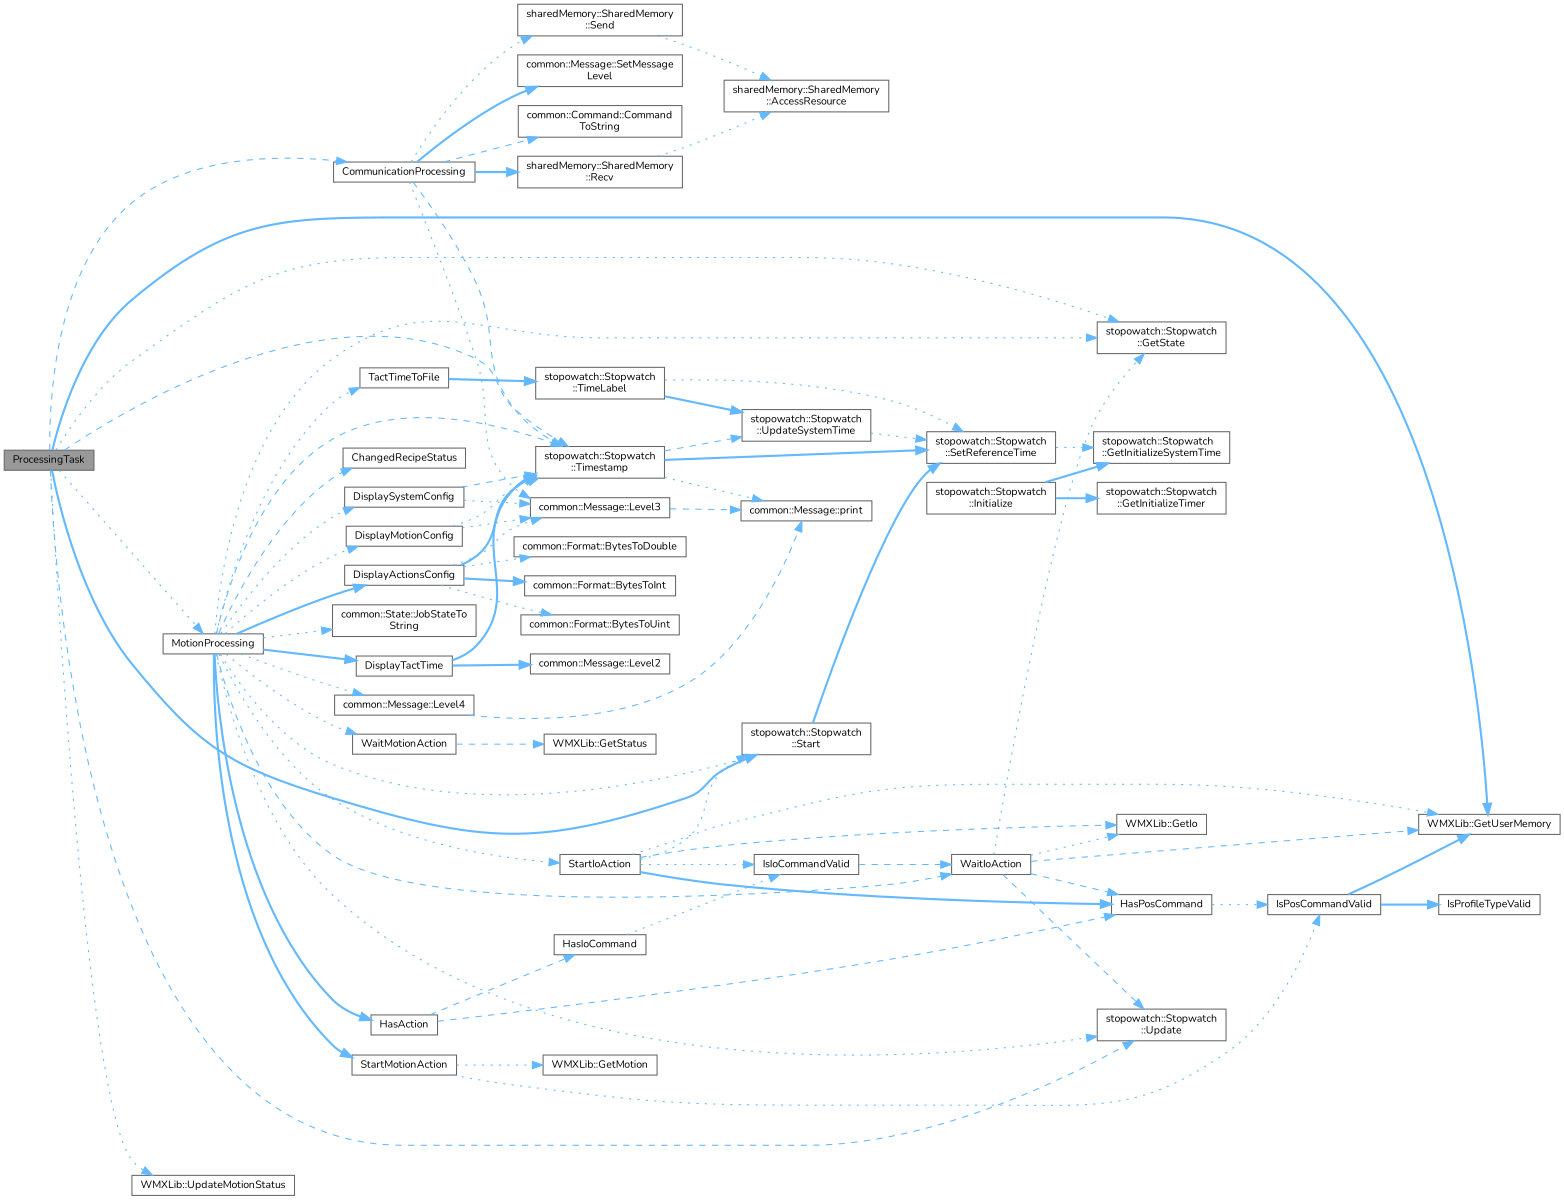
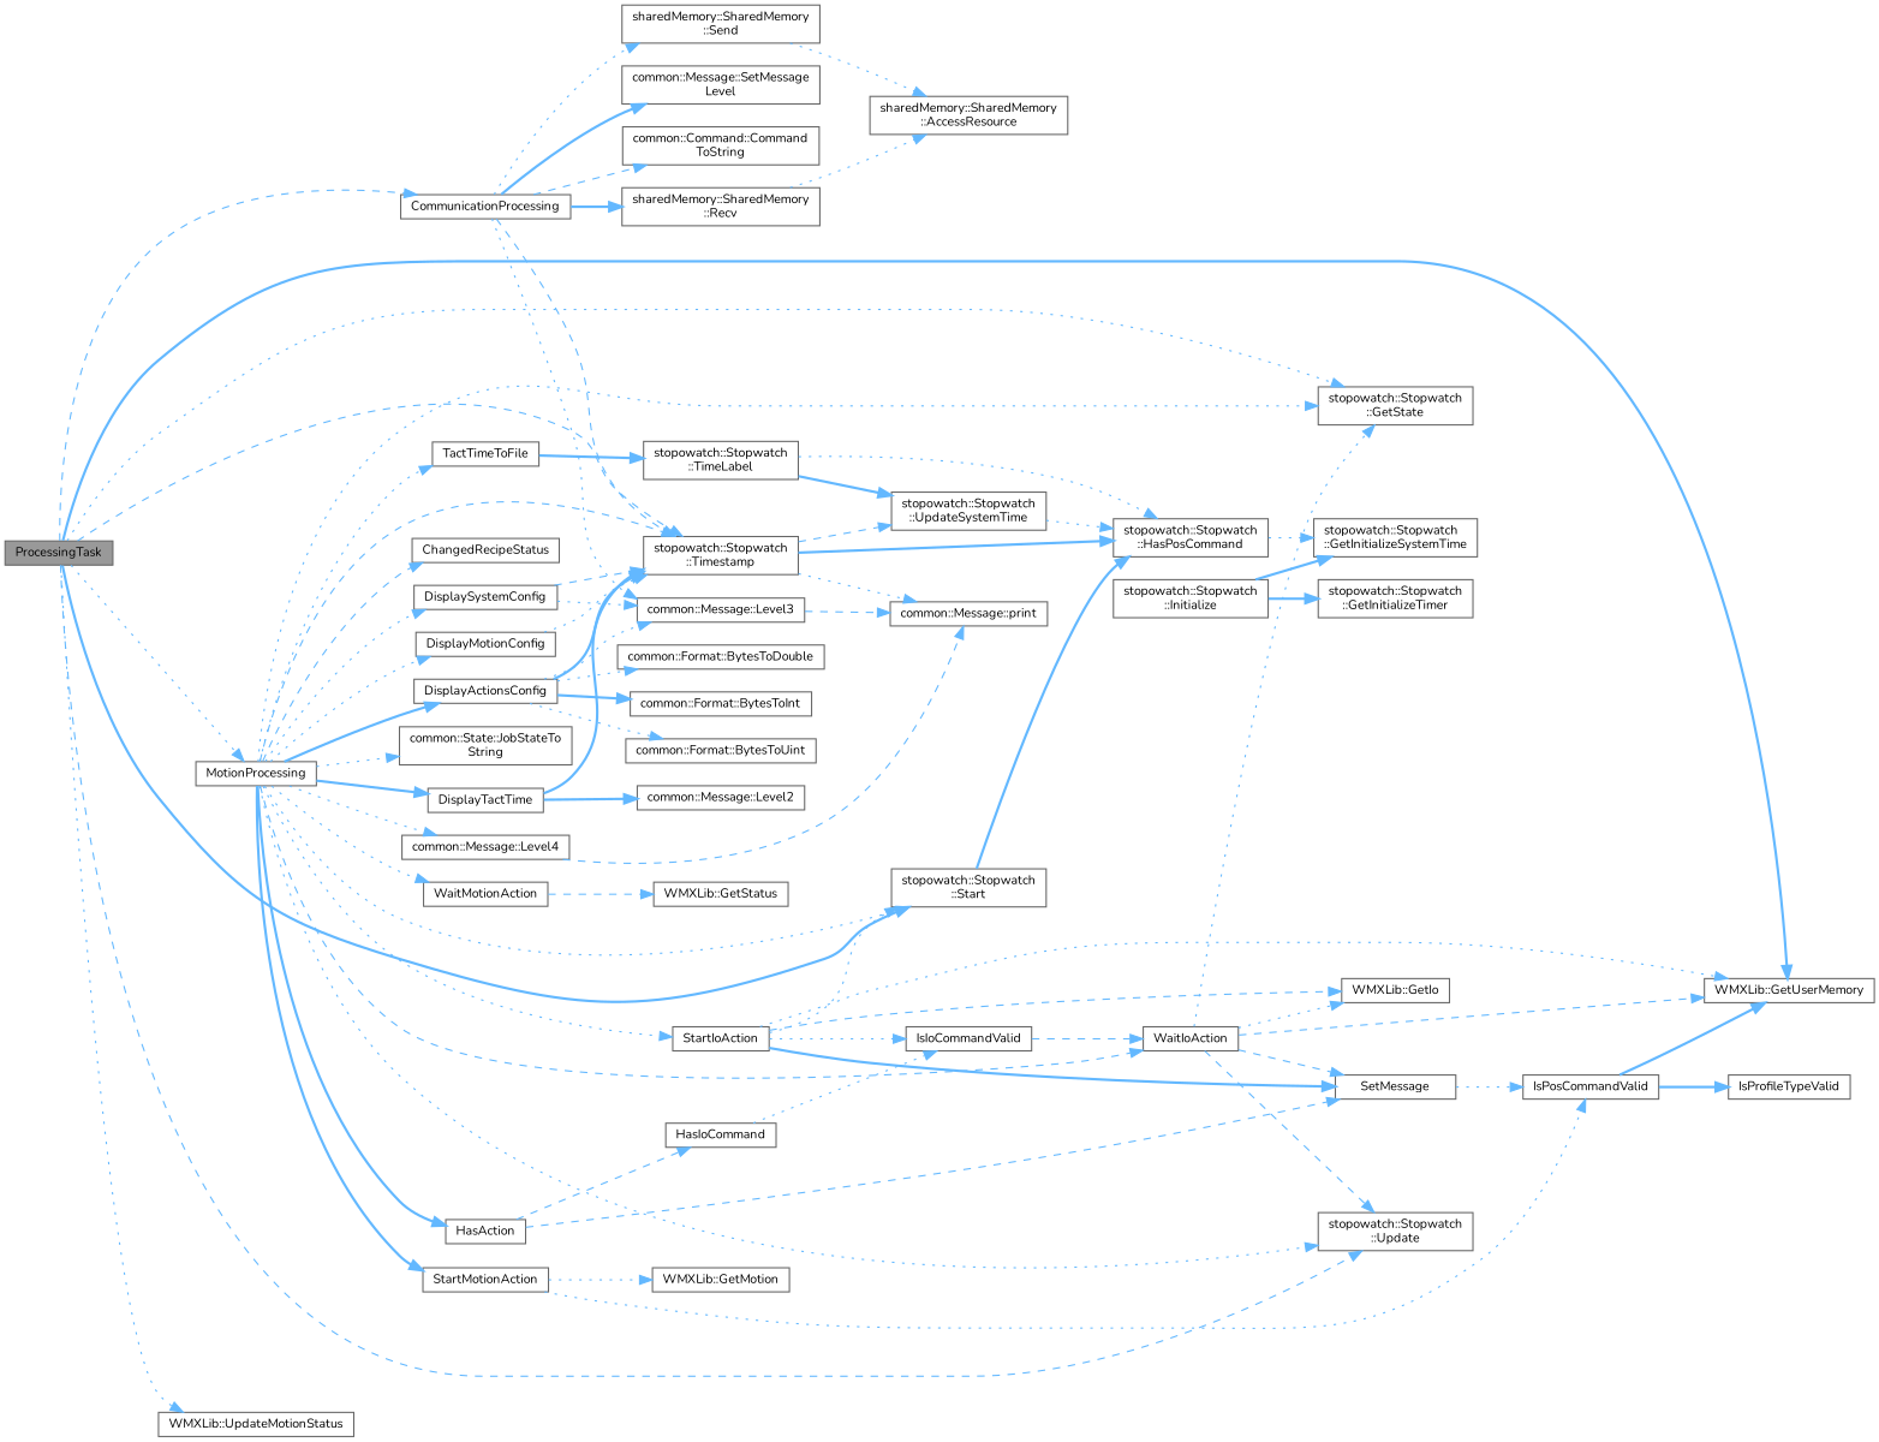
  digraph {
    fontname=Nunito
    rankdir=LR
    node [color=grey40 fillcolor=white fontname=Nunito fontsize=10 shape=box style=filled]
    edge [color=steelblue1 fontname=Nunito fontsize=10 labelfontname=Helvetica labelfontsize=10 style=dotted]
    n1 [color=gray40 fillcolor=grey60 fontcolor=black height=0.2 label=ProcessingTask width=0.4]
    n2 [height=0.2 label=CommunicationProcessing width=0.4]
    n3 [height=0.2 label="stopowatch::Stopwatch\l::Timestamp" width=0.4]
    n4 [height=0.2 label="stopowatch::Stopwatch\l::GetState" width=0.4]
    n5 [height=0.2 label="WMXLib::GetUserMemory" width=0.4]
    n6 [height=0.2 label=MotionProcessing width=0.4]
    n7 [height=0.2 label="stopowatch::Stopwatch\l::Start" width=0.4]
    n8 [height=0.2 label="stopowatch::Stopwatch\l::Update" width=0.4]
    n9 [height=0.2 label="WMXLib::UpdateMotionStatus" width=0.4]
    n10 [height=0.2 label="common::Command::Command\lToString" width=0.4]
    n11 [height=0.2 label="common::Message::Level3" width=0.4]
    n12 [height=0.2 label="sharedMemory::SharedMemory\l::Recv" width=0.4]
    n13 [height=0.2 label="sharedMemory::SharedMemory\l::Send" width=0.4]
    n14 [height=0.2 label="common::Message::SetMessage\lLevel" width=0.4]
    n15 [height=0.2 label="common::Message::print" width=0.4]
-   n16 [height=0.2 label="stopowatch::Stopwatch\l::SetReferenceTime" width=0.4]
+   n16 [height=0.2 label="stopowatch::Stopwatch\l::HasPosCommand" width=0.4]
    n17 [height=0.2 label="stopowatch::Stopwatch\l::UpdateSystemTime" width=0.4]
    n18 [height=0.2 label="common::Message::Level2" width=0.4]
    n19 [height=0.2 label=ChangedRecipeStatus width=0.4]
    n20 [height=0.2 label=DisplayActionsConfig width=0.4]
    n21 [height=0.2 label=DisplayMotionConfig width=0.4]
    n22 [height=0.2 label=DisplaySystemConfig width=0.4]
    n23 [height=0.2 label=DisplayTactTime width=0.4]
    n24 [height=0.2 label=HasAction width=0.4]
    n25 [height=0.2 label="common::State::JobStateTo\lString" width=0.4]
    n26 [height=0.2 label="common::Message::Level4" width=0.4]
    n27 [height=0.2 label=StartIoAction width=0.4]
    n28 [height=0.2 label=StartMotionAction width=0.4]
    n29 [height=0.2 label=TactTimeToFile width=0.4]
    n30 [height=0.2 label=WaitIoAction width=0.4]
    n31 [height=0.2 label=WaitMotionAction width=0.4]
    n32 [height=0.2 label="sharedMemory::SharedMemory\l::AccessResource" width=0.4]
    n33 [height=0.2 label="stopowatch::Stopwatch\l::GetInitializeSystemTime" width=0.4]
    n34 [height=0.2 label="stopowatch::Stopwatch\l::Initialize" width=0.4]
    n35 [height=0.2 label="stopowatch::Stopwatch\l::GetInitializeTimer" width=0.4]
    n36 [height=0.2 label="common::Format::BytesToDouble" width=0.4]
    n37 [height=0.2 label="common::Format::BytesToInt" width=0.4]
    n38 [height=0.2 label="common::Format::BytesToUint" width=0.4]
    n39 [height=0.2 label=HasIoCommand width=0.4]
-   n40 [height=0.2 label=HasPosCommand width=0.4]
+   n40 [height=0.2 label=SetMessage width=0.4]
    n41 [height=0.2 label=IsIoCommandValid width=0.4]
    n42 [height=0.2 label="WMXLib::GetIo" width=0.4]
    n43 [height=0.2 label=IsPosCommandValid width=0.4]
    n44 [height=0.2 label="WMXLib::GetMotion" width=0.4]
    n45 [height=0.2 label="stopowatch::Stopwatch\l::TimeLabel" width=0.4]
    n46 [height=0.2 label="WMXLib::GetStatus" width=0.4]
    n47 [height=0.2 label=IsProfileTypeValid width=0.4]
    n1 -> n2 [style=dashed]
    n1 -> n3 [style=dashed]
    n1 -> n4
    n1 -> n5 [style=bold]
    n1 -> n6
    n1 -> n7 [style=bold]
    n1 -> n8 [style=dashed]
    n1 -> n9
    n2 -> n3 [style=dashed]
    n2 -> n10 [style=dashed]
    n2 -> n11
    n2 -> n12 [style=bold]
    n2 -> n13
    n2 -> n14 [style=bold]
    n3 -> n15
    n3 -> n16 [style=bold]
    n3 -> n17 [style=dashed]
    n6 -> n3 [style=dashed]
    n6 -> n4
    n6 -> n7
    n6 -> n8
    n6 -> n19 [style=dashed]
    n6 -> n20 [style=bold]
    n6 -> n21
    n6 -> n22
    n6 -> n23 [style=bold]
    n6 -> n24 [style=bold]
    n6 -> n25
    n6 -> n26
    n6 -> n27
    n6 -> n28 [style=bold]
    n6 -> n29
    n6 -> n30 [style=dashed]
    n6 -> n31
    n7 -> n16 [style=bold]
    n11 -> n15 [style=dashed]
    n12 -> n32
    n13 -> n32
    n16 -> n33
    n17 -> n16
    n20 -> n3 [style=bold]
    n20 -> n11
    n20 -> n36
    n20 -> n37 [style=bold]
    n20 -> n38
    n21 -> n3
-   n21 -> n11
    n22 -> n3 [style=dashed]
    n22 -> n11
    n23 -> n3 [style=bold]
    n23 -> n18 [style=bold]
    n24 -> n39 [style=dashed]
    n24 -> n40 [style=dashed]
    n26 -> n15 [style=dashed]
    n27 -> n5
    n27 -> n7
    n27 -> n40 [style=bold]
    n27 -> n41
    n27 -> n42 [style=dashed]
    n28 -> n43
    n28 -> n44
    n29 -> n45 [style=bold]
    n30 -> n4
    n30 -> n5 [style=dashed]
    n30 -> n8 [style=dashed]
    n30 -> n40 [style=dashed]
    n30 -> n42
    n31 -> n46 [style=dashed]
    n34 -> n33 [style=bold]
    n34 -> n35 [style=bold]
    n39 -> n41
    n40 -> n43
    n41 -> n30 [style=dashed]
    n43 -> n5 [style=bold]
    n43 -> n47 [style=bold]
    n45 -> n16
    n45 -> n17 [style=bold]
  }
